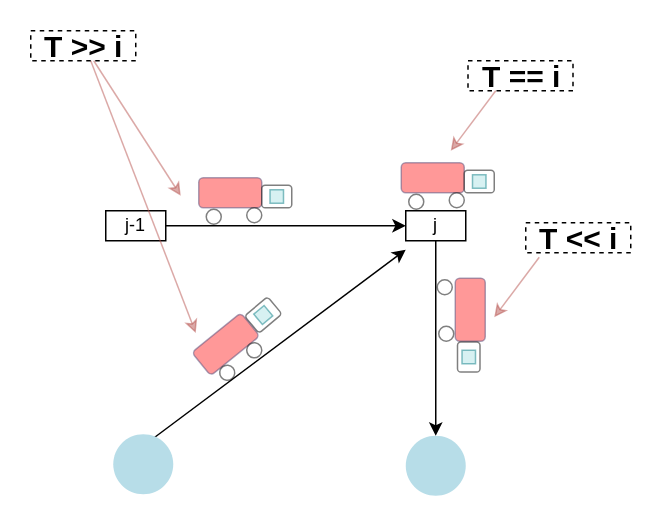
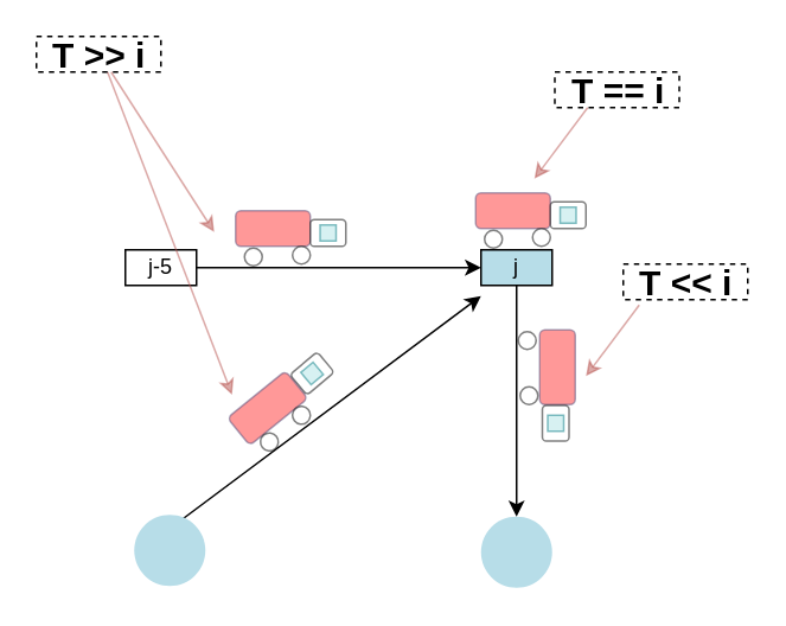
  <mxCell id="0" />
  <mxCell id="1" parent="0" />
  <mxCell id="2" style="vsdxID=43;shape=stencil(vVHLDsIgEPwajiQI6RfU+h8bu22JCGRB2/69kG1iazx58DazM/vIjjBtmiCi0CplCjecbZ8nYc5Ca+snJJsLEqYTph0C4Ujh4XvmEaqzont41gkL96naodXKrGF6YSfQtUi0OXXDVlqPfJNP6usotUhYbJIUMmQb/GGrAxpRljVycDBuc1hKM2LclX8/7H9nFfB+82Cd45T2+mcspcSRmu4F);labelBackgroundColor=none;rounded=0;html=1;whiteSpace=wrap;sketch=0;shadow=0;fillColor=#B7DDE8;strokeColor=none;" parent="1" vertex="1"><mxGeometry x="270" y="290" width="40" height="40" as="geometry" /></mxCell>
  <mxCell id="3" style="edgeStyle=none;rounded=0;orthogonalLoop=1;jettySize=auto;html=1;" parent="1" source="4" edge="1"><mxGeometry relative="1" as="geometry"><mxPoint x="270" y="150" as="targetPoint" /></mxGeometry></mxCell>
- <mxCell id="4" value="j-1" style="rounded=0;whiteSpace=wrap;html=1;" parent="1" vertex="1"><mxGeometry x="70" y="140" width="40" height="20" as="geometry" /></mxCell>
+ <mxCell id="4" value="j-5" style="rounded=0;whiteSpace=wrap;html=1;" parent="1" vertex="1"><mxGeometry x="70" y="140" width="40" height="20" as="geometry" /></mxCell>
  <mxCell id="5" style="edgeStyle=none;rounded=0;orthogonalLoop=1;jettySize=auto;html=1;" parent="1" source="6" target="2" edge="1"><mxGeometry relative="1" as="geometry" /></mxCell>
- <mxCell id="6" value="j" style="rounded=0;whiteSpace=wrap;html=1;" parent="1" vertex="1"><mxGeometry x="270" y="140" width="40" height="20" as="geometry" /></mxCell>
+ <mxCell id="6" value="j" style="rounded=0;whiteSpace=wrap;html=1;fillColor=#b7dde8;" parent="1" vertex="1"><mxGeometry x="270" y="140" width="40" height="20" as="geometry" /></mxCell>
  <mxCell id="7" style="rounded=0;orthogonalLoop=1;jettySize=auto;html=1;entryX=0;entryY=1;entryDx=0;entryDy=0;exitX=0.625;exitY=0.025;exitDx=0;exitDy=0;exitPerimeter=0;" parent="1" edge="1"><mxGeometry relative="1" as="geometry"><mxPoint x="100" y="293" as="sourcePoint" /><mxPoint x="270" y="166" as="targetPoint" /></mxGeometry></mxCell>
  <mxCell id="8" style="vsdxID=43;shape=stencil(vVHLDsIgEPwajiQI6RfU+h8bu22JCGRB2/69kG1iazx58DazM/vIjjBtmiCi0CplCjecbZ8nYc5Ca+snJJsLEqYTph0C4Ujh4XvmEaqzont41gkL96naodXKrGF6YSfQtUi0OXXDVlqPfJNP6usotUhYbJIUMmQb/GGrAxpRljVycDBuc1hKM2LclX8/7H9nFfB+82Cd45T2+mcspcSRmu4F);labelBackgroundColor=none;rounded=0;html=1;whiteSpace=wrap;sketch=0;shadow=0;fillColor=#B7DDE8;strokeColor=none;" parent="1" vertex="1"><mxGeometry x="75" y="289" width="40" height="40" as="geometry" /></mxCell>
  <mxCell id="9" value="" style="rounded=1;whiteSpace=wrap;html=1;rotation=231;fillColor=#FF3333;strokeColor=#56517e;fillOpacity=50;strokeOpacity=50;" parent="1" vertex="1"><mxGeometry x="140" y="208" width="20" height="42" as="geometry" /></mxCell>
  <mxCell id="10" value="" style="ellipse;whiteSpace=wrap;html=1;rotation=231;fillOpacity=50;strokeOpacity=50;" parent="1" vertex="1"><mxGeometry x="146" y="243" width="10" height="10" as="geometry" /></mxCell>
  <mxCell id="11" value="" style="ellipse;whiteSpace=wrap;html=1;rotation=231;fillOpacity=50;strokeOpacity=50;" parent="1" vertex="1"><mxGeometry x="164" y="228" width="10" height="10" as="geometry" /></mxCell>
  <mxCell id="12" value="" style="rounded=1;whiteSpace=wrap;html=1;strokeColor=#000000;direction=south;rotation=-220;fillOpacity=50;strokeOpacity=50;" parent="1" vertex="1"><mxGeometry x="165" y="202" width="20" height="15" as="geometry" /></mxCell>
  <mxCell id="13" value="" style="whiteSpace=wrap;html=1;aspect=fixed;strokeColor=#0e8088;fillColor=#b0e3e6;rotation=-130;fillOpacity=50;strokeOpacity=50;" parent="1" vertex="1"><mxGeometry x="170.5" y="205" width="9" height="9" as="geometry" /></mxCell>
  <mxCell id="14" value="" style="rounded=1;whiteSpace=wrap;html=1;rotation=-90;fillColor=#FF3333;strokeColor=#56517e;fillOpacity=50;strokeOpacity=50;" parent="1" vertex="1"><mxGeometry x="143" y="107" width="20" height="42" as="geometry" /></mxCell>
  <mxCell id="15" value="" style="ellipse;whiteSpace=wrap;html=1;fillOpacity=50;strokeOpacity=50;" parent="1" vertex="1"><mxGeometry x="137" y="139" width="10" height="10" as="geometry" /></mxCell>
  <mxCell id="16" value="" style="ellipse;whiteSpace=wrap;html=1;fillOpacity=50;strokeOpacity=50;" parent="1" vertex="1"><mxGeometry x="164" y="138" width="10" height="10" as="geometry" /></mxCell>
  <mxCell id="17" value="" style="rounded=1;whiteSpace=wrap;html=1;strokeColor=#000000;direction=south;fillOpacity=50;strokeOpacity=50;" parent="1" vertex="1"><mxGeometry x="174" y="123" width="20" height="15" as="geometry" /></mxCell>
  <mxCell id="18" value="" style="whiteSpace=wrap;html=1;aspect=fixed;strokeColor=#0e8088;fillColor=#b0e3e6;fillOpacity=50;strokeOpacity=50;" parent="1" vertex="1"><mxGeometry x="179.5" y="126" width="9" height="9" as="geometry" /></mxCell>
  <mxCell id="19" value="" style="rounded=1;whiteSpace=wrap;html=1;rotation=0;fillColor=#FF3333;strokeColor=#56517e;fillOpacity=50;strokeOpacity=50;" parent="1" vertex="1"><mxGeometry x="303" y="185" width="20" height="42" as="geometry" /></mxCell>
  <mxCell id="20" value="" style="ellipse;whiteSpace=wrap;html=1;fillOpacity=50;strokeOpacity=50;" parent="1" vertex="1"><mxGeometry x="292" y="217" width="10" height="10" as="geometry" /></mxCell>
  <mxCell id="21" value="" style="ellipse;whiteSpace=wrap;html=1;fillOpacity=50;strokeOpacity=50;" parent="1" vertex="1"><mxGeometry x="291" y="186" width="10" height="10" as="geometry" /></mxCell>
  <mxCell id="22" value="" style="rounded=1;whiteSpace=wrap;html=1;strokeColor=#000000;direction=south;rotation=90;fillOpacity=50;strokeOpacity=50;" parent="1" vertex="1"><mxGeometry x="302" y="230" width="20" height="15" as="geometry" /></mxCell>
  <mxCell id="23" value="" style="whiteSpace=wrap;html=1;aspect=fixed;strokeColor=#0e8088;fillColor=#b0e3e6;fillOpacity=50;strokeOpacity=50;" parent="1" vertex="1"><mxGeometry x="307.5" y="233" width="9" height="9" as="geometry" /></mxCell>
  <mxCell id="24" value="" style="rounded=1;whiteSpace=wrap;html=1;rotation=-90;fillColor=#FF3333;strokeColor=#56517e;overflow=visible;strokeOpacity=50;fillOpacity=50;" parent="1" vertex="1"><mxGeometry x="278" y="97" width="20" height="42" as="geometry" /></mxCell>
  <mxCell id="25" value="" style="ellipse;whiteSpace=wrap;html=1;overflow=visible;strokeOpacity=50;fillOpacity=50;" parent="1" vertex="1"><mxGeometry x="272" y="129" width="10" height="10" as="geometry" /></mxCell>
  <mxCell id="26" value="" style="ellipse;whiteSpace=wrap;html=1;overflow=visible;strokeOpacity=50;fillOpacity=50;" parent="1" vertex="1"><mxGeometry x="299" y="128" width="10" height="10" as="geometry" /></mxCell>
  <mxCell id="27" value="" style="rounded=1;whiteSpace=wrap;html=1;strokeColor=#000000;direction=south;overflow=visible;strokeOpacity=50;fillOpacity=50;" parent="1" vertex="1"><mxGeometry x="309" y="113" width="20" height="15" as="geometry" /></mxCell>
  <mxCell id="28" value="" style="whiteSpace=wrap;html=1;aspect=fixed;strokeColor=#0e8088;fillColor=#b0e3e6;overflow=visible;strokeOpacity=50;fillOpacity=50;" parent="1" vertex="1"><mxGeometry x="314.5" y="116" width="9" height="9" as="geometry" /></mxCell>
  <mxCell id="29" value="" style="endArrow=classic;html=1;fillColor=#f8cecc;strokeColor=#b85450;fillOpacity=50;strokeOpacity=50;" parent="1" edge="1"><mxGeometry width="50" height="50" relative="1" as="geometry"><mxPoint x="330" y="60" as="sourcePoint" /><mxPoint x="300" y="100" as="targetPoint" /></mxGeometry></mxCell>
  <mxCell id="30" value="" style="endArrow=classic;html=1;fillColor=#f8cecc;strokeColor=#b85450;fillOpacity=50;strokeOpacity=50;" parent="1" edge="1"><mxGeometry width="50" height="50" relative="1" as="geometry"><mxPoint x="359" y="171" as="sourcePoint" /><mxPoint x="329" y="211" as="targetPoint" /></mxGeometry></mxCell>
  <mxCell id="31" value="" style="endArrow=classic;html=1;fillColor=#f8cecc;strokeColor=#b85450;fillOpacity=50;strokeOpacity=50;" parent="1" edge="1"><mxGeometry width="50" height="50" relative="1" as="geometry"><mxPoint x="62" y="40" as="sourcePoint" /><mxPoint x="120" y="130" as="targetPoint" /></mxGeometry></mxCell>
  <mxCell id="32" value="" style="endArrow=classic;html=1;fillColor=#f8cecc;strokeColor=#b85450;fillOpacity=50;strokeOpacity=50;exitX=0.571;exitY=1;exitDx=0;exitDy=0;exitPerimeter=0;" parent="1" source="34" edge="1"><mxGeometry width="50" height="50" relative="1" as="geometry"><mxPoint x="52" y="50" as="sourcePoint" /><mxPoint x="130" y="221.5" as="targetPoint" /></mxGeometry></mxCell>
  <mxCell id="33" value="&lt;b&gt;&lt;font style=&quot;font-size: 20px&quot;&gt;T == i&lt;/font&gt;&lt;/b&gt;" style="text;html=1;align=center;verticalAlign=middle;resizable=0;points=[];autosize=1;strokeColor=#000000;dashed=1;" parent="1" vertex="1"><mxGeometry x="311.5" y="40" width="70" height="20" as="geometry" /></mxCell>
  <mxCell id="34" value="&lt;b&gt;&lt;font style=&quot;font-size: 20px&quot;&gt;T &amp;gt;&amp;gt; i&lt;/font&gt;&lt;/b&gt;" style="text;html=1;align=center;verticalAlign=middle;resizable=0;points=[];autosize=1;dashed=1;strokeColor=#000000;" parent="1" vertex="1"><mxGeometry x="20" y="20" width="70" height="20" as="geometry" /></mxCell>
  <mxCell id="35" value="&lt;b&gt;&lt;font style=&quot;font-size: 20px&quot;&gt;T &amp;lt;&amp;lt; i&lt;/font&gt;&lt;/b&gt;" style="text;html=1;align=center;verticalAlign=middle;resizable=0;points=[];autosize=1;strokeColor=#000000;dashed=1;" parent="1" vertex="1"><mxGeometry x="350" y="148" width="70" height="20" as="geometry" /></mxCell>
